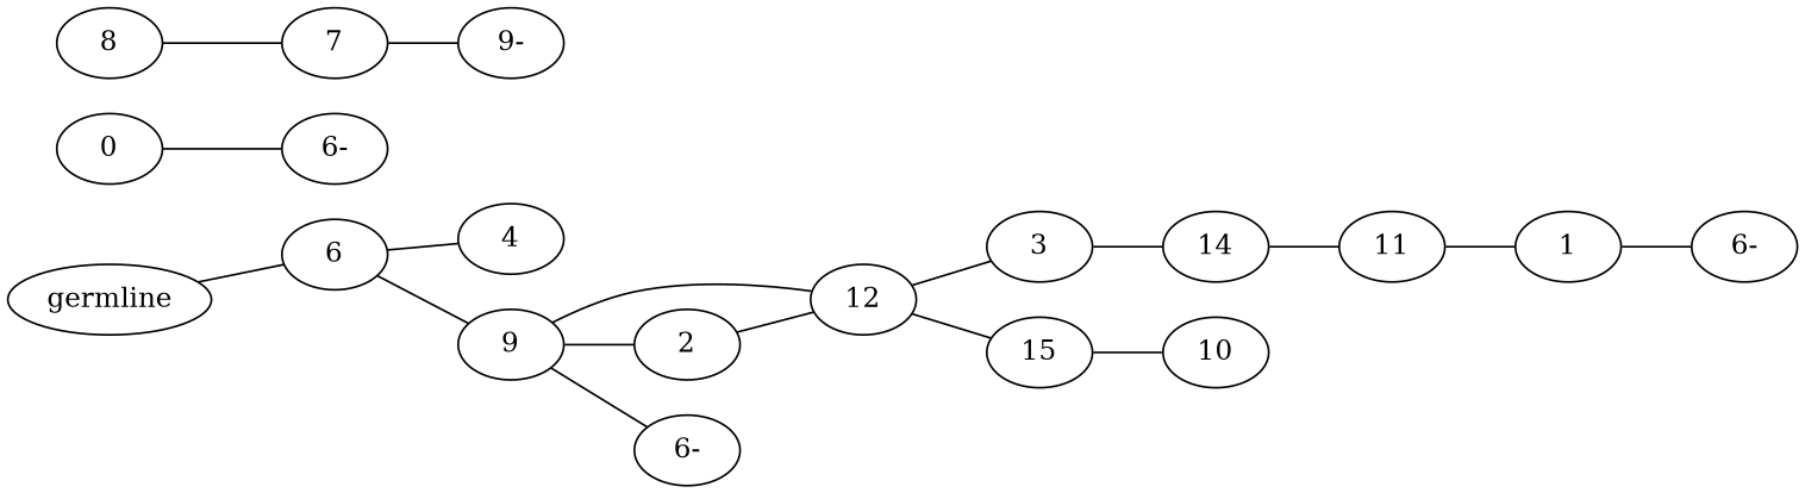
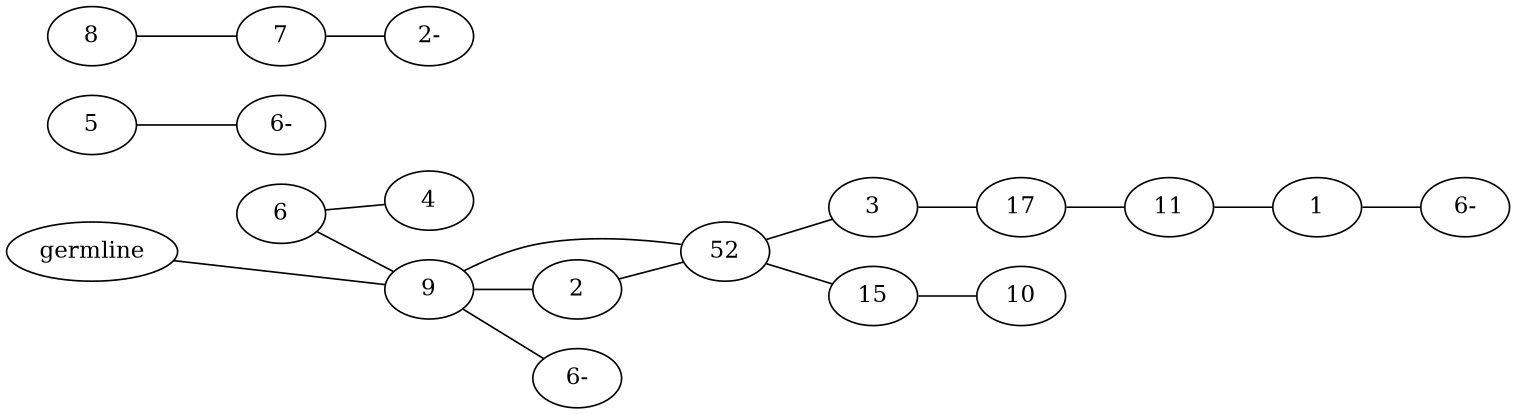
  graph {
    rankdir=LR
    n1 [label=germline]
    n2 [label=6]
    n3 [label=4]
    n4 [label=9]
-   n5 [label=12]
+   n5 [label=52]
    n6 [label=2]
    n7 [label="6-"]
    n8 [label=3]
-   n9 [label=14]
+   n9 [label=17]
    n10 [label=11]
    n11 [label=1]
    n12 [label="6-"]
    n13 [label=15]
    n14 [label=10]
-   n15 [label=0]
+   n15 [label=5]
    n16 [label="6-"]
    n17 [label=8]
    n18 [label=7]
-   n19 [label="9-"]
-   n1 -- n2
+   n19 [label="2-"]
+   n1 -- n4
    n2 -- n3
    n2 -- n4
    n4 -- n5
    n4 -- n6
    n4 -- n7
    n5 -- n8
    n5 -- n13
    n6 -- n5
    n8 -- n9
    n9 -- n10
    n10 -- n11
    n11 -- n12
    n13 -- n14
    n15 -- n16
    n17 -- n18
    n18 -- n19
  }
